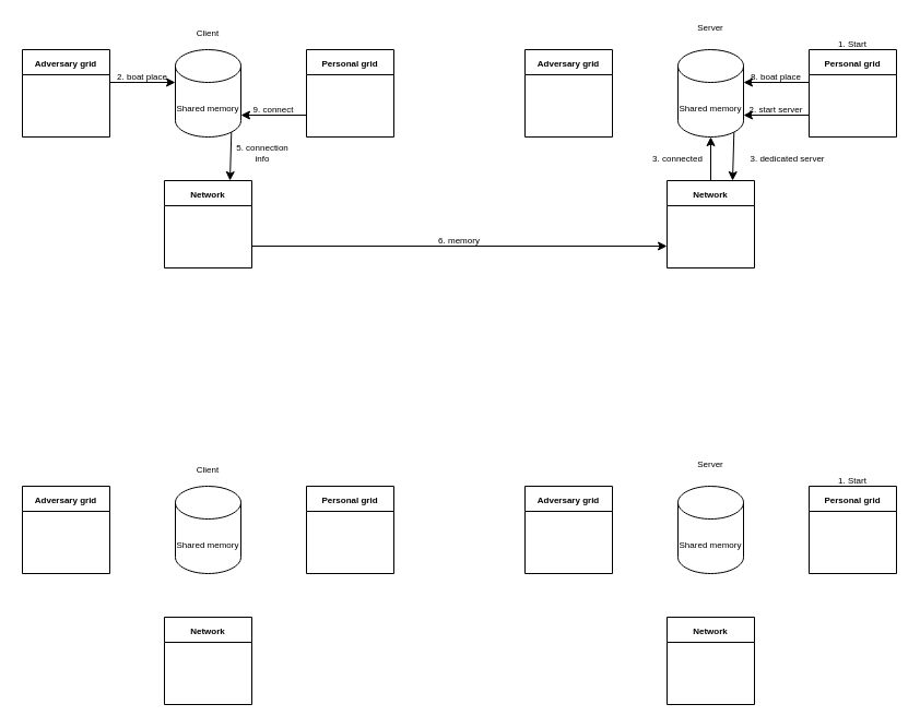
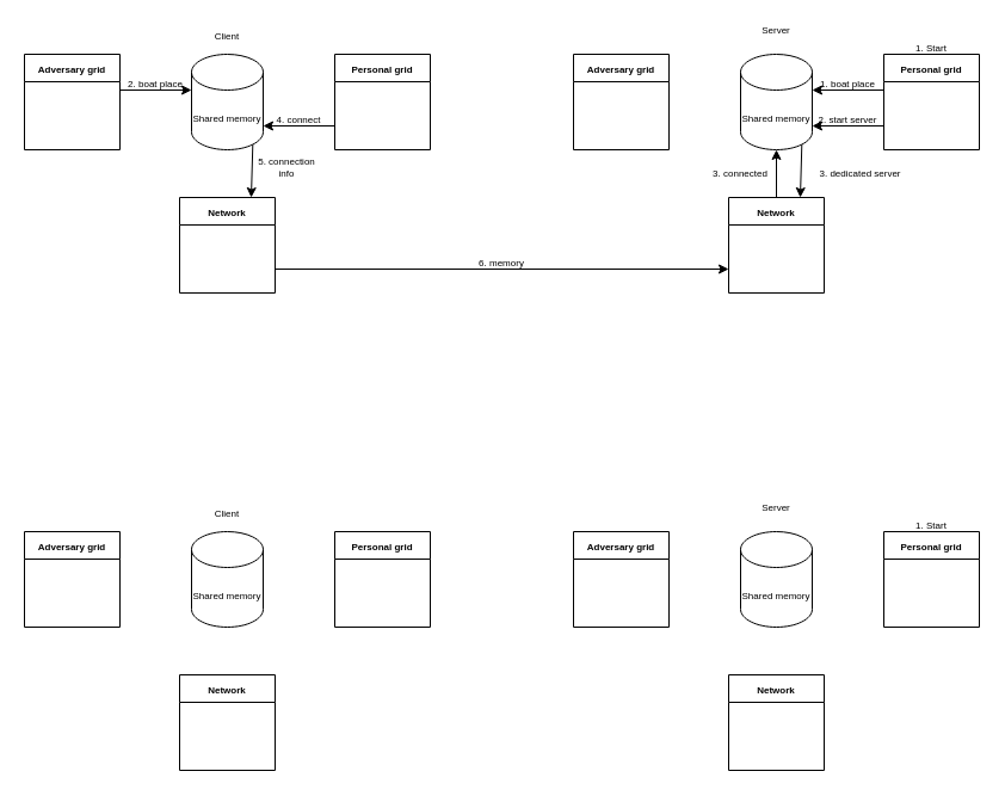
  <mxCell id="0" />
  <mxCell id="1" parent="0" />
  <mxCell id="2" value="&lt;font style=&quot;font-size: 8px;&quot;&gt;Shared memory&lt;/font&gt;" style="shape=cylinder3;whiteSpace=wrap;html=1;boundedLbl=1;backgroundOutline=1;size=15;" vertex="1" parent="1"><mxGeometry x="620" y="45" width="60" height="80" as="geometry" /></mxCell>
  <mxCell id="3" value="&lt;p style=&quot;line-height: 100%;&quot;&gt;&lt;font style=&quot;font-size: 8px;&quot;&gt;Personal grid&lt;/font&gt;&lt;/p&gt;" style="swimlane;whiteSpace=wrap;html=1;" vertex="1" parent="1"><mxGeometry x="740" y="45" width="80" height="80" as="geometry" /></mxCell>
  <mxCell id="4" value="1. Start" style="text;html=1;strokeColor=none;fillColor=none;align=center;verticalAlign=middle;whiteSpace=wrap;rounded=0;fontSize=8;" vertex="1" parent="3"><mxGeometry x="10" y="-10" width="60" height="10" as="geometry" /></mxCell>
  <mxCell id="5" value="&lt;p style=&quot;line-height: 100%;&quot;&gt;&lt;font style=&quot;font-size: 8px;&quot;&gt;Adversary grid&lt;/font&gt;&lt;/p&gt;" style="swimlane;whiteSpace=wrap;html=1;" vertex="1" parent="1"><mxGeometry x="480" y="45" width="80" height="80" as="geometry" /></mxCell>
  <mxCell id="6" value="&lt;p style=&quot;line-height: 100%;&quot;&gt;&lt;span style=&quot;font-size: 8px;&quot;&gt;Network&lt;/span&gt;&lt;/p&gt;" style="swimlane;whiteSpace=wrap;html=1;" vertex="1" parent="1"><mxGeometry x="610" y="165" width="80" height="80" as="geometry" /></mxCell>
  <mxCell id="7" value="Server" style="text;html=1;strokeColor=none;fillColor=none;align=center;verticalAlign=middle;whiteSpace=wrap;rounded=0;fontSize=8;" vertex="1" parent="1"><mxGeometry x="620" y="20" width="60" height="10" as="geometry" /></mxCell>
  <mxCell id="8" value="&lt;font style=&quot;font-size: 8px;&quot;&gt;Shared memory&lt;/font&gt;" style="shape=cylinder3;whiteSpace=wrap;html=1;boundedLbl=1;backgroundOutline=1;size=15;" vertex="1" parent="1"><mxGeometry x="160" y="45" width="60" height="80" as="geometry" /></mxCell>
  <mxCell id="9" value="&lt;p style=&quot;line-height: 100%;&quot;&gt;&lt;font style=&quot;font-size: 8px;&quot;&gt;Personal grid&lt;/font&gt;&lt;/p&gt;" style="swimlane;whiteSpace=wrap;html=1;" vertex="1" parent="1"><mxGeometry x="280" y="45" width="80" height="80" as="geometry" /></mxCell>
  <mxCell id="10" value="&lt;p style=&quot;line-height: 100%;&quot;&gt;&lt;font style=&quot;font-size: 8px;&quot;&gt;Adversary grid&lt;/font&gt;&lt;/p&gt;" style="swimlane;whiteSpace=wrap;html=1;" vertex="1" parent="1"><mxGeometry x="20" y="45" width="80" height="80" as="geometry" /></mxCell>
  <mxCell id="11" value="&lt;p style=&quot;line-height: 100%;&quot;&gt;&lt;span style=&quot;font-size: 8px;&quot;&gt;Network&lt;/span&gt;&lt;/p&gt;" style="swimlane;whiteSpace=wrap;html=1;" vertex="1" parent="1"><mxGeometry x="150" y="165" width="80" height="80" as="geometry" /></mxCell>
  <mxCell id="12" value="Client" style="text;html=1;strokeColor=none;fillColor=none;align=center;verticalAlign=middle;whiteSpace=wrap;rounded=0;fontSize=8;" vertex="1" parent="1"><mxGeometry x="160" y="25" width="60" height="10" as="geometry" /></mxCell>
  <mxCell id="13" value="2. start server" style="text;html=1;strokeColor=none;fillColor=none;align=center;verticalAlign=middle;whiteSpace=wrap;rounded=0;fontSize=8;" vertex="1" parent="1"><mxGeometry x="680" y="95" width="60" height="10" as="geometry" /></mxCell>
  <mxCell id="14" value="" style="endArrow=classic;html=1;rounded=0;fontSize=8;exitX=1;exitY=1;exitDx=0;exitDy=0;entryX=0;entryY=1;entryDx=0;entryDy=0;" edge="1" parent="1" source="13" target="13"><mxGeometry width="50" height="50" relative="1" as="geometry"><mxPoint x="390" y="135" as="sourcePoint" /><mxPoint x="440" y="85" as="targetPoint" /></mxGeometry></mxCell>
  <mxCell id="15" value="" style="endArrow=classic;html=1;rounded=0;fontSize=8;exitX=0.855;exitY=1;exitDx=0;exitDy=-4.35;exitPerimeter=0;entryX=0.75;entryY=0;entryDx=0;entryDy=0;" edge="1" parent="1" source="2" target="6"><mxGeometry width="50" height="50" relative="1" as="geometry"><mxPoint x="390" y="135" as="sourcePoint" /><mxPoint x="440" y="85" as="targetPoint" /></mxGeometry></mxCell>
  <mxCell id="16" value="3. dedicated server" style="text;html=1;align=center;verticalAlign=middle;resizable=0;points=[];autosize=1;strokeColor=none;fillColor=none;fontSize=8;" vertex="1" parent="1"><mxGeometry x="675" y="135" width="90" height="20" as="geometry" /></mxCell>
  <mxCell id="17" value="" style="endArrow=classic;html=1;rounded=0;fontSize=8;exitX=1;exitY=0.75;exitDx=0;exitDy=0;entryX=0;entryY=0.75;entryDx=0;entryDy=0;" edge="1" parent="1" source="11" target="6"><mxGeometry width="50" height="50" relative="1" as="geometry"><mxPoint x="390" y="135" as="sourcePoint" /><mxPoint x="440" y="85" as="targetPoint" /></mxGeometry></mxCell>
  <mxCell id="18" value="6. memory" style="text;html=1;strokeColor=none;fillColor=none;align=center;verticalAlign=middle;whiteSpace=wrap;rounded=0;fontSize=8;" vertex="1" parent="1"><mxGeometry x="390" y="215" width="60" height="10" as="geometry" /></mxCell>
- <mxCell id="19" value="9. connect" style="text;html=1;strokeColor=none;fillColor=none;align=center;verticalAlign=middle;whiteSpace=wrap;rounded=0;fontSize=8;" vertex="1" parent="1"><mxGeometry x="220" y="95" width="60" height="10" as="geometry" /></mxCell>
+ <mxCell id="19" value="4. connect" style="text;html=1;strokeColor=none;fillColor=none;align=center;verticalAlign=middle;whiteSpace=wrap;rounded=0;fontSize=8;" vertex="1" parent="1"><mxGeometry x="220" y="95" width="60" height="10" as="geometry" /></mxCell>
  <mxCell id="20" value="" style="endArrow=classic;html=1;rounded=0;fontSize=8;exitX=1;exitY=1;exitDx=0;exitDy=0;entryX=0;entryY=1;entryDx=0;entryDy=0;" edge="1" parent="1" source="19" target="19"><mxGeometry width="50" height="50" relative="1" as="geometry"><mxPoint x="390" y="135" as="sourcePoint" /><mxPoint x="440" y="85" as="targetPoint" /></mxGeometry></mxCell>
  <mxCell id="21" value="" style="endArrow=classic;html=1;rounded=0;fontSize=8;exitX=0.855;exitY=1;exitDx=0;exitDy=-4.35;exitPerimeter=0;entryX=0.75;entryY=0;entryDx=0;entryDy=0;" edge="1" parent="1" source="8" target="11"><mxGeometry width="50" height="50" relative="1" as="geometry"><mxPoint x="390" y="135" as="sourcePoint" /><mxPoint x="440" y="85" as="targetPoint" /></mxGeometry></mxCell>
  <mxCell id="22" value="5. connection info" style="text;html=1;strokeColor=none;fillColor=none;align=center;verticalAlign=middle;whiteSpace=wrap;rounded=0;fontSize=8;" vertex="1" parent="1"><mxGeometry x="210" y="135" width="60" height="10" as="geometry" /></mxCell>
  <mxCell id="23" value="" style="endArrow=classic;html=1;rounded=0;fontSize=8;exitX=0.5;exitY=0;exitDx=0;exitDy=0;entryX=0.5;entryY=1;entryDx=0;entryDy=0;entryPerimeter=0;" edge="1" parent="1" source="6" target="2"><mxGeometry width="50" height="50" relative="1" as="geometry"><mxPoint x="390" y="125" as="sourcePoint" /><mxPoint x="440" y="75" as="targetPoint" /></mxGeometry></mxCell>
  <mxCell id="24" value="3. connected" style="text;html=1;strokeColor=none;fillColor=none;align=center;verticalAlign=middle;whiteSpace=wrap;rounded=0;fontSize=8;" vertex="1" parent="1"><mxGeometry x="590" y="140" width="60" height="10" as="geometry" /></mxCell>
- <mxCell id="25" value="8. boat place" style="text;html=1;strokeColor=none;fillColor=none;align=center;verticalAlign=middle;whiteSpace=wrap;rounded=0;fontSize=8;" vertex="1" parent="1"><mxGeometry x="680" y="65" width="60" height="10" as="geometry" /></mxCell>
+ <mxCell id="25" value="1. boat place" style="text;html=1;strokeColor=none;fillColor=none;align=center;verticalAlign=middle;whiteSpace=wrap;rounded=0;fontSize=8;" vertex="1" parent="1"><mxGeometry x="680" y="65" width="60" height="10" as="geometry" /></mxCell>
  <mxCell id="26" value="" style="endArrow=classic;html=1;rounded=0;fontSize=8;exitX=1;exitY=1;exitDx=0;exitDy=0;entryX=0;entryY=1;entryDx=0;entryDy=0;" edge="1" parent="1" source="25" target="25"><mxGeometry width="50" height="50" relative="1" as="geometry"><mxPoint x="390" y="125" as="sourcePoint" /><mxPoint x="440" y="75" as="targetPoint" /></mxGeometry></mxCell>
  <mxCell id="27" value="2. boat place" style="text;html=1;strokeColor=none;fillColor=none;align=center;verticalAlign=middle;whiteSpace=wrap;rounded=0;fontSize=8;" vertex="1" parent="1"><mxGeometry x="100" y="65" width="60" height="10" as="geometry" /></mxCell>
  <mxCell id="28" value="" style="endArrow=classic;html=1;rounded=0;fontSize=8;exitX=0;exitY=1;exitDx=0;exitDy=0;entryX=1;entryY=1;entryDx=0;entryDy=0;" edge="1" parent="1" source="27" target="27"><mxGeometry width="50" height="50" relative="1" as="geometry"><mxPoint x="390" y="125" as="sourcePoint" /><mxPoint x="440" y="75" as="targetPoint" /></mxGeometry></mxCell>
  <mxCell id="29" value="&lt;font style=&quot;font-size: 8px;&quot;&gt;Shared memory&lt;/font&gt;" style="shape=cylinder3;whiteSpace=wrap;html=1;boundedLbl=1;backgroundOutline=1;size=15;" vertex="1" parent="1"><mxGeometry x="620" y="445" width="60" height="80" as="geometry" /></mxCell>
  <mxCell id="30" value="&lt;p style=&quot;line-height: 100%;&quot;&gt;&lt;font style=&quot;font-size: 8px;&quot;&gt;Personal grid&lt;/font&gt;&lt;/p&gt;" style="swimlane;whiteSpace=wrap;html=1;" vertex="1" parent="1"><mxGeometry x="740" y="445" width="80" height="80" as="geometry" /></mxCell>
  <mxCell id="31" value="1. Start" style="text;html=1;strokeColor=none;fillColor=none;align=center;verticalAlign=middle;whiteSpace=wrap;rounded=0;fontSize=8;" vertex="1" parent="30"><mxGeometry x="10" y="-10" width="60" height="10" as="geometry" /></mxCell>
  <mxCell id="32" value="&lt;p style=&quot;line-height: 100%;&quot;&gt;&lt;font style=&quot;font-size: 8px;&quot;&gt;Adversary grid&lt;/font&gt;&lt;/p&gt;" style="swimlane;whiteSpace=wrap;html=1;" vertex="1" parent="1"><mxGeometry x="480" y="445" width="80" height="80" as="geometry" /></mxCell>
  <mxCell id="33" value="&lt;p style=&quot;line-height: 100%;&quot;&gt;&lt;span style=&quot;font-size: 8px;&quot;&gt;Network&lt;/span&gt;&lt;/p&gt;" style="swimlane;whiteSpace=wrap;html=1;" vertex="1" parent="1"><mxGeometry x="610" y="565" width="80" height="80" as="geometry" /></mxCell>
  <mxCell id="34" value="Server" style="text;html=1;strokeColor=none;fillColor=none;align=center;verticalAlign=middle;whiteSpace=wrap;rounded=0;fontSize=8;" vertex="1" parent="1"><mxGeometry x="620" y="420" width="60" height="10" as="geometry" /></mxCell>
  <mxCell id="35" value="&lt;font style=&quot;font-size: 8px;&quot;&gt;Shared memory&lt;/font&gt;" style="shape=cylinder3;whiteSpace=wrap;html=1;boundedLbl=1;backgroundOutline=1;size=15;" vertex="1" parent="1"><mxGeometry x="160" y="445" width="60" height="80" as="geometry" /></mxCell>
  <mxCell id="36" value="&lt;p style=&quot;line-height: 100%;&quot;&gt;&lt;font style=&quot;font-size: 8px;&quot;&gt;Personal grid&lt;/font&gt;&lt;/p&gt;" style="swimlane;whiteSpace=wrap;html=1;" vertex="1" parent="1"><mxGeometry x="280" y="445" width="80" height="80" as="geometry" /></mxCell>
  <mxCell id="37" value="&lt;p style=&quot;line-height: 100%;&quot;&gt;&lt;font style=&quot;font-size: 8px;&quot;&gt;Adversary grid&lt;/font&gt;&lt;/p&gt;" style="swimlane;whiteSpace=wrap;html=1;" vertex="1" parent="1"><mxGeometry x="20" y="445" width="80" height="80" as="geometry" /></mxCell>
  <mxCell id="38" value="&lt;p style=&quot;line-height: 100%;&quot;&gt;&lt;span style=&quot;font-size: 8px;&quot;&gt;Network&lt;/span&gt;&lt;/p&gt;" style="swimlane;whiteSpace=wrap;html=1;" vertex="1" parent="1"><mxGeometry x="150" y="565" width="80" height="80" as="geometry" /></mxCell>
  <mxCell id="39" value="Client" style="text;html=1;strokeColor=none;fillColor=none;align=center;verticalAlign=middle;whiteSpace=wrap;rounded=0;fontSize=8;" vertex="1" parent="1"><mxGeometry x="160" y="425" width="60" height="10" as="geometry" /></mxCell>
